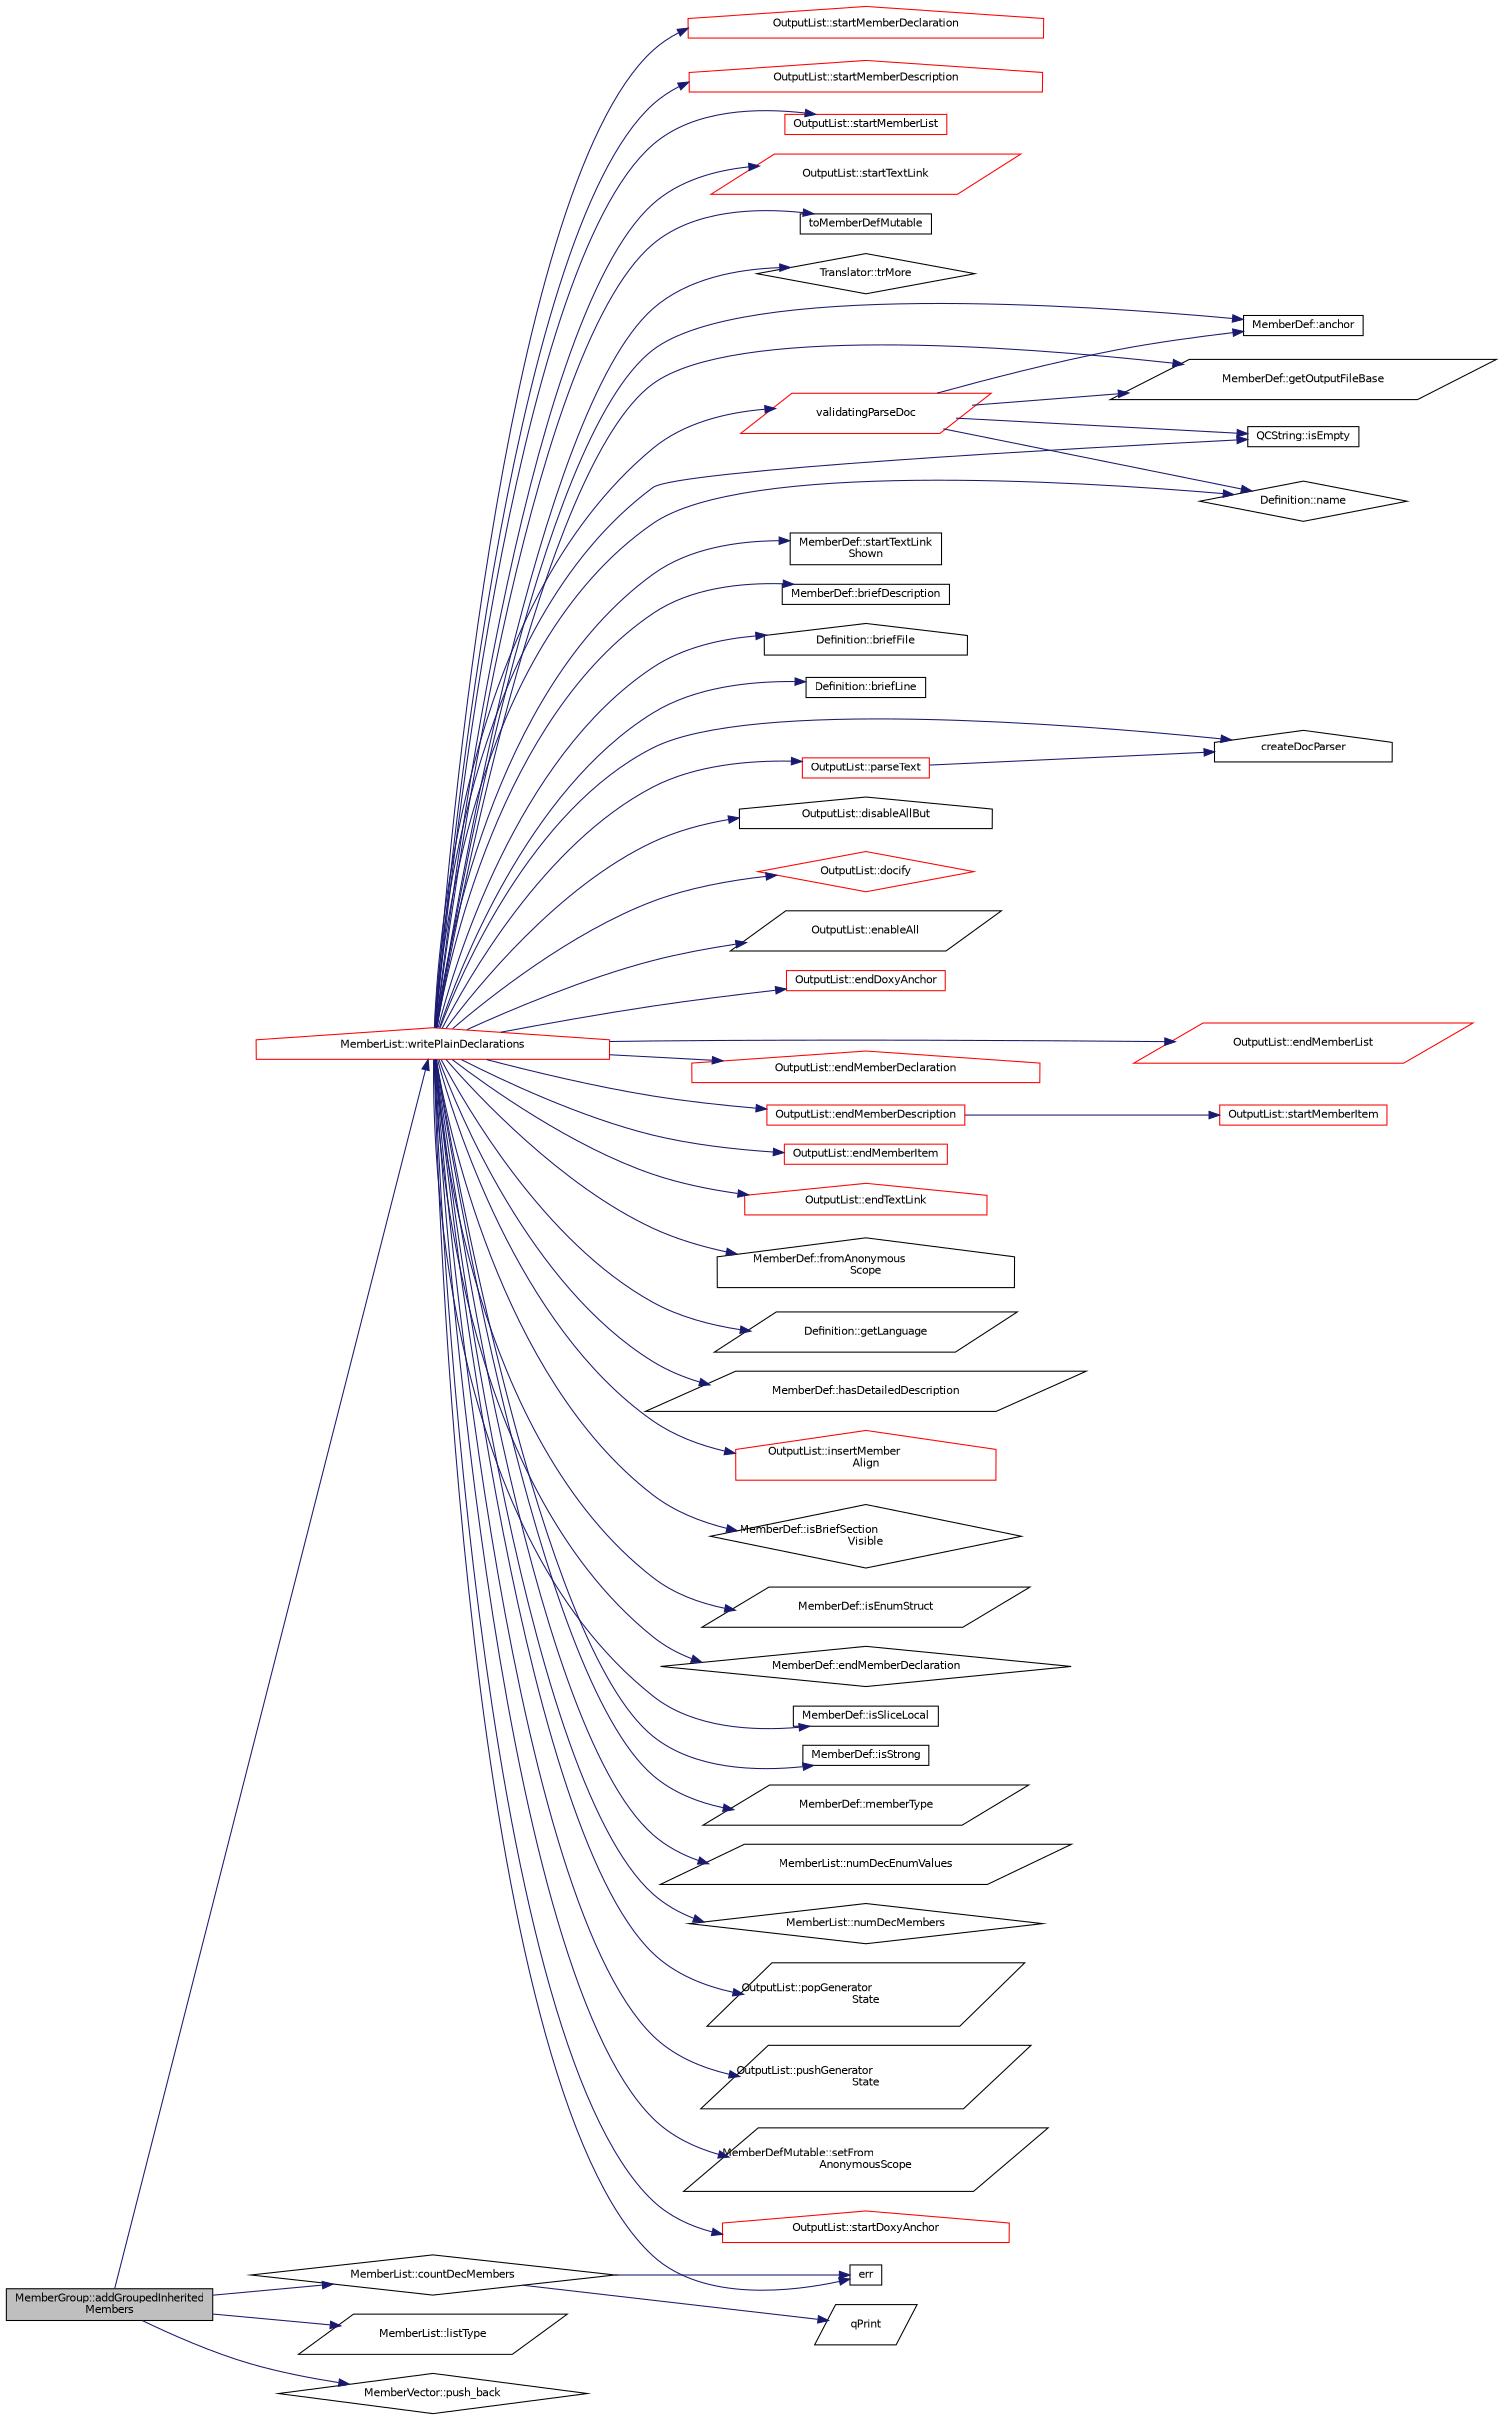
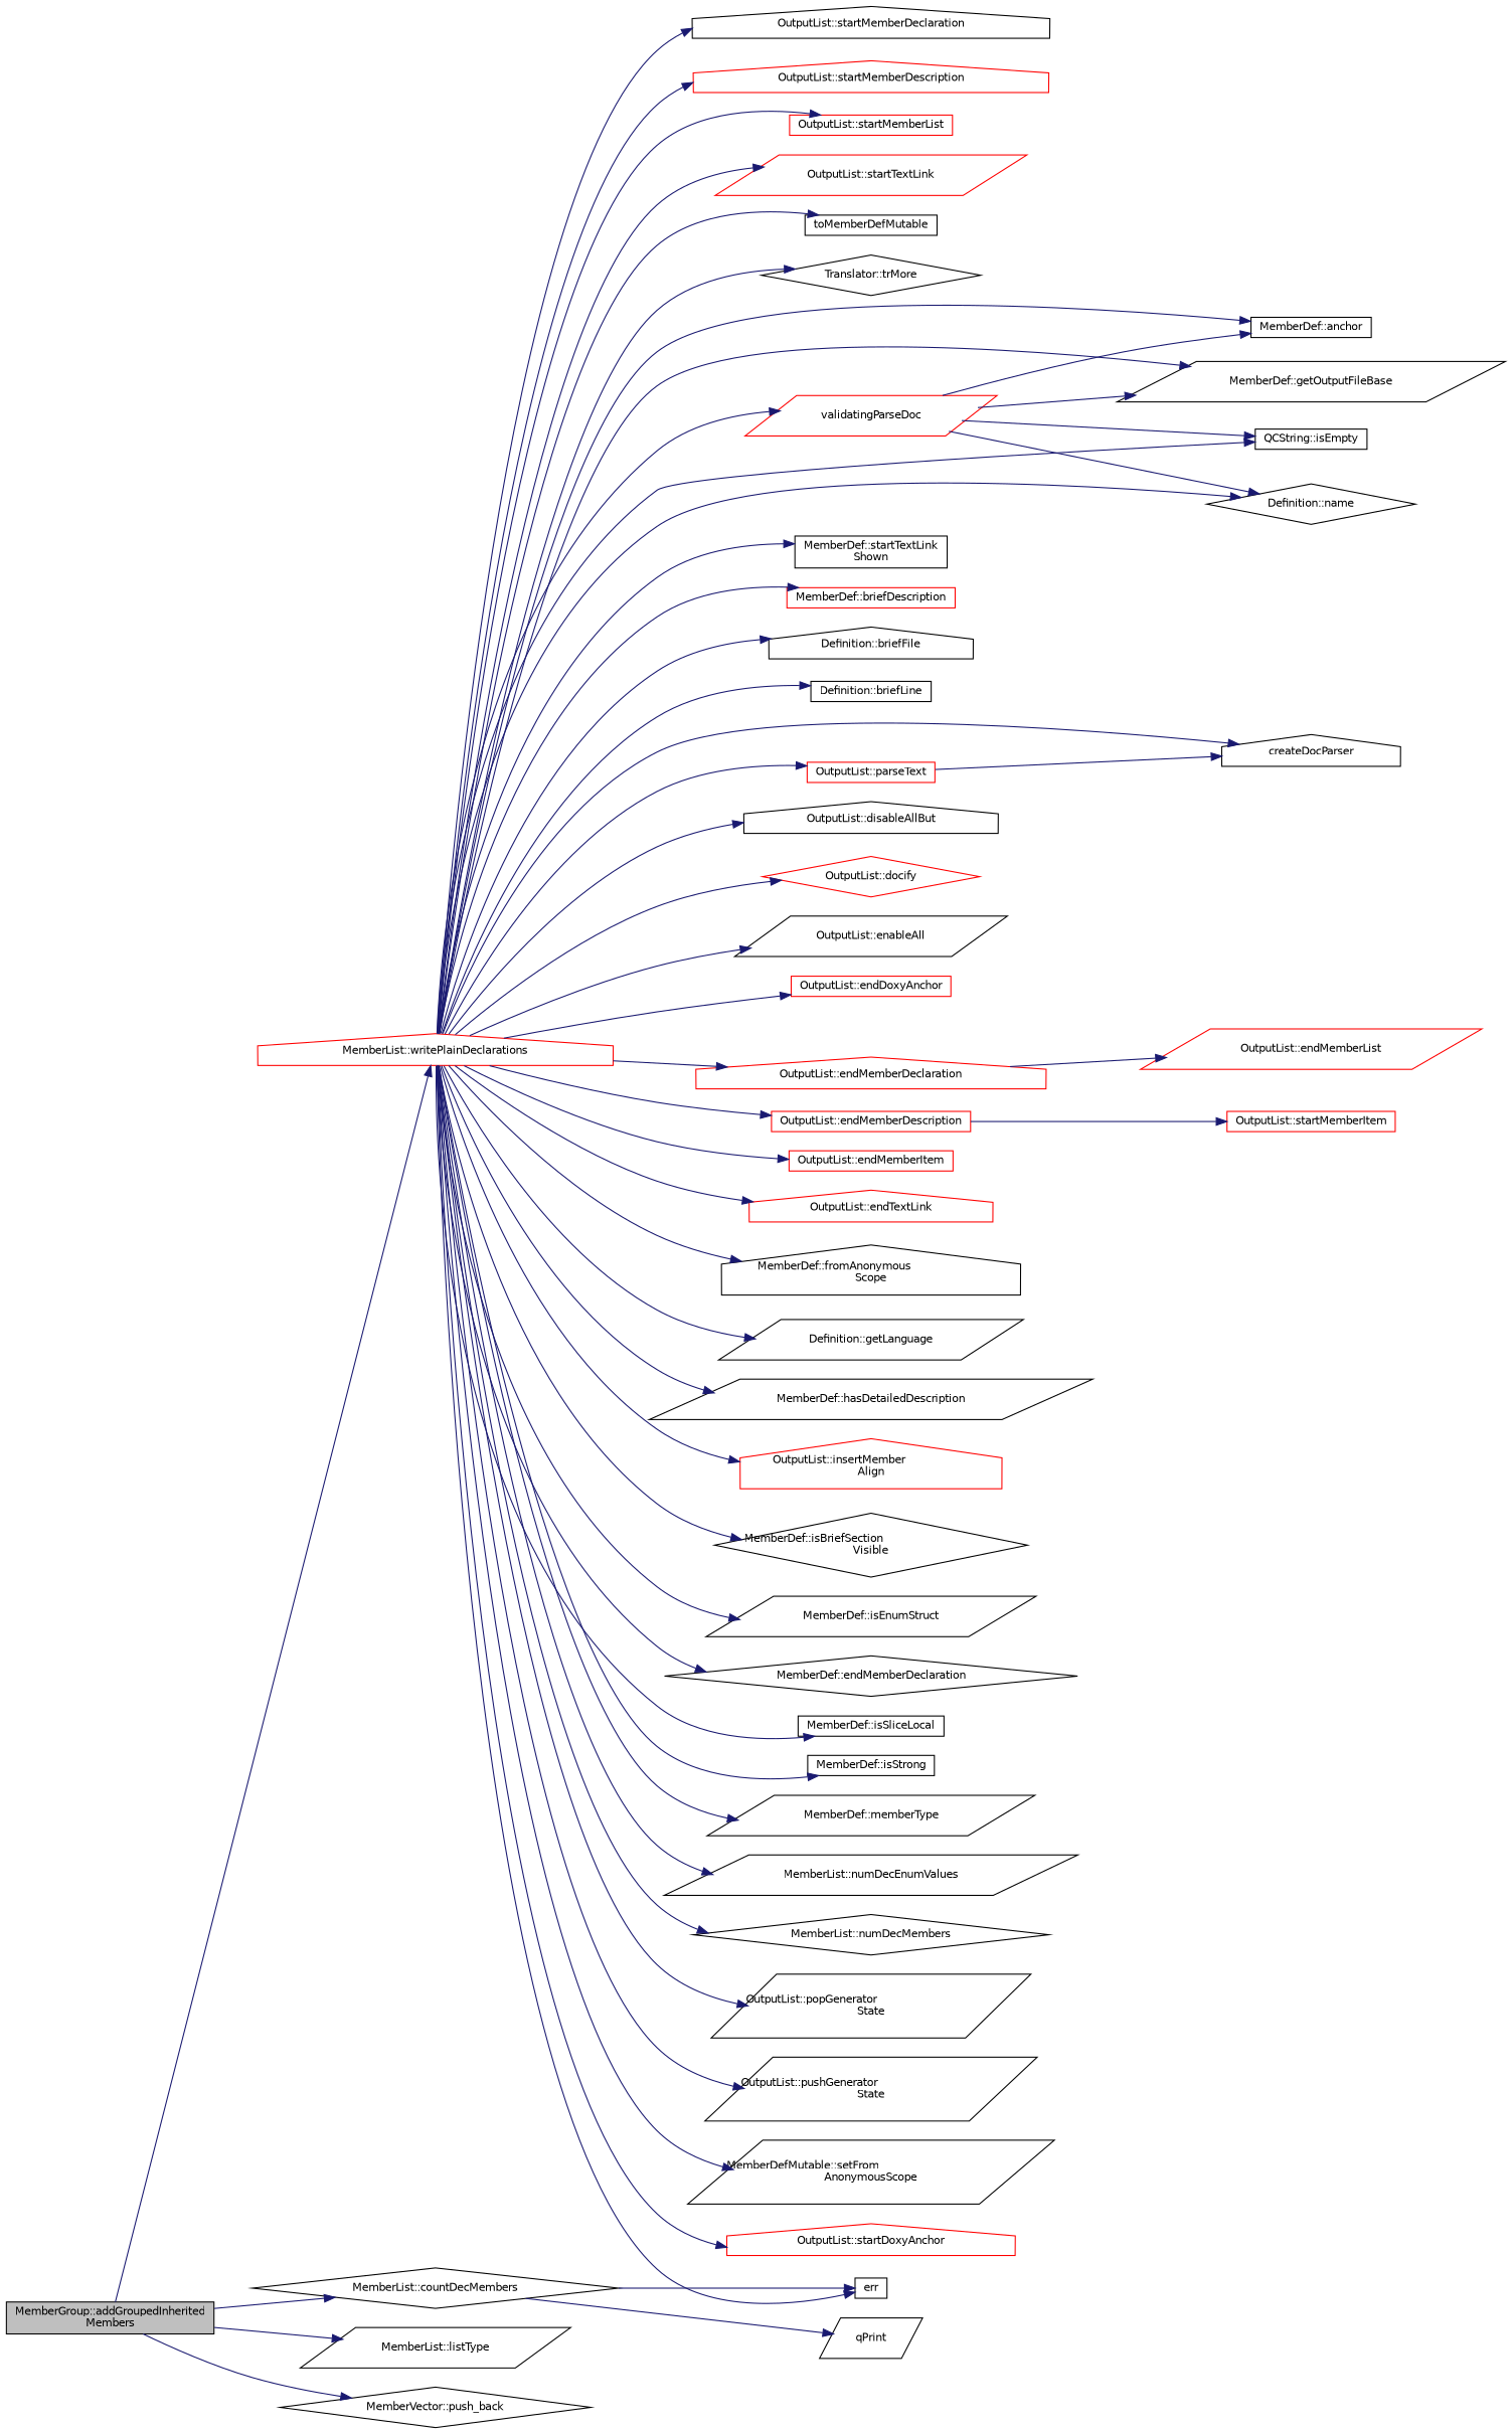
  digraph {
    rankdir=LR
    node [color=black fillcolor=white fontname=Helvetica fontsize=10 shape=box style=filled]
    edge [color=midnightblue fontname=Helvetica fontsize=10 labelfontname=Helvetica labelfontsize=10 style=solid]
    n1 [fillcolor=grey75 fontcolor=black height=0.2 label="MemberGroup::addGroupedInherited\lMembers" width=0.4]
    n2 [height=0.2 label="MemberList::countDecMembers" shape=diamond width=0.4]
    n3 [height=0.2 label="MemberList::listType" shape=parallelogram width=0.4]
    n4 [height=0.2 label="MemberVector::push_back" shape=diamond width=0.4]
    n5 [color=red height=0.2 label="MemberList::writePlainDeclarations" shape=house width=0.4]
    n6 [height=0.2 label=err width=0.4]
    n7 [height=0.2 label=qPrint shape=parallelogram width=0.4]
    n8 [height=0.2 label="MemberDef::anchor" width=0.4]
    n9 [height=0.2 label="MemberDef::startTextLink\lShown" width=0.4]
-   n10 [height=0.2 label="MemberDef::briefDescription" width=0.4]
+   n10 [color=red height=0.2 label="MemberDef::briefDescription" width=0.4]
    n11 [height=0.2 label="Definition::briefFile" shape=house width=0.4]
    n12 [height=0.2 label="Definition::briefLine" width=0.4]
    n13 [height=0.2 label=createDocParser shape=house width=0.4]
    n14 [height=0.2 label="OutputList::disableAllBut" shape=house width=0.4]
    n15 [color=red height=0.2 label="OutputList::docify" shape=diamond width=0.4]
    n16 [height=0.2 label="OutputList::enableAll" shape=parallelogram width=0.4]
    n17 [color=red height=0.2 label="OutputList::endDoxyAnchor" width=0.4]
    n18 [color=red height=0.2 label="OutputList::endMemberDeclaration" shape=house width=0.4]
    n19 [color=red height=0.2 label="OutputList::endMemberDescription" width=0.4]
    n20 [color=red height=0.2 label="OutputList::endMemberItem" width=0.4]
    n21 [color=red height=0.2 label="OutputList::endMemberList" shape=parallelogram width=0.4]
    n22 [color=red height=0.2 label="OutputList::endTextLink" shape=house width=0.4]
    n23 [height=0.2 label="MemberDef::fromAnonymous\lScope" shape=house width=0.4]
    n24 [height=0.2 label="Definition::getLanguage" shape=parallelogram width=0.4]
    n25 [height=0.2 label="MemberDef::getOutputFileBase" shape=parallelogram width=0.4]
    n26 [height=0.2 label="MemberDef::hasDetailedDescription" shape=parallelogram width=0.4]
    n27 [color=red height=0.2 label="OutputList::insertMember\lAlign" shape=house width=0.4]
    n28 [height=0.2 label="MemberDef::isBriefSection\lVisible" shape=diamond width=0.4]
    n29 [height=0.2 label="QCString::isEmpty" width=0.4]
    n30 [height=0.2 label="MemberDef::isEnumStruct" shape=parallelogram width=0.4]
    n31 [height=0.2 label="MemberDef::endMemberDeclaration" shape=diamond width=0.4]
    n32 [height=0.2 label="MemberDef::isSliceLocal" width=0.4]
    n33 [height=0.2 label="MemberDef::isStrong" width=0.4]
    n34 [height=0.2 label="MemberDef::memberType" shape=parallelogram width=0.4]
    n35 [height=0.2 label="Definition::name" shape=diamond width=0.4]
    n36 [height=0.2 label="MemberList::numDecEnumValues" shape=parallelogram width=0.4]
    n37 [height=0.2 label="MemberList::numDecMembers" shape=diamond width=0.4]
    n38 [color=red height=0.2 label="OutputList::parseText" width=0.4]
    n39 [height=0.2 label="OutputList::popGenerator\lState" shape=parallelogram width=0.4]
    n40 [height=0.2 label="OutputList::pushGenerator\lState" shape=parallelogram width=0.4]
    n41 [height=0.2 label="MemberDefMutable::setFrom\lAnonymousScope" shape=parallelogram width=0.4]
    n42 [color=red height=0.2 label="OutputList::startDoxyAnchor" shape=house width=0.4]
-   n43 [color=red height=0.2 label="OutputList::startMemberDeclaration" shape=house width=0.4]
+   n43 [height=0.2 label="OutputList::startMemberDeclaration" shape=house width=0.4]
    n44 [color=red height=0.2 label="OutputList::startMemberDescription" shape=house width=0.4]
    n45 [color=red height=0.2 label="OutputList::startMemberList" width=0.4]
    n46 [color=red height=0.2 label="OutputList::startTextLink" shape=parallelogram width=0.4]
    n47 [height=0.2 label=toMemberDefMutable width=0.4]
    n48 [height=0.2 label="Translator::trMore" shape=diamond width=0.4]
    n49 [color=red height=0.2 label=validatingParseDoc shape=parallelogram width=0.4]
    n50 [color=red height=0.2 label="OutputList::startMemberItem" width=0.4]
    n1 -> n2
    n1 -> n3
    n1 -> n4
    n1 -> n5
    n2 -> n6
    n2 -> n7
    n5 -> n6
    n5 -> n8
    n5 -> n9
    n5 -> n10
    n5 -> n11
    n5 -> n12
    n5 -> n13
    n5 -> n14
    n5 -> n15
    n5 -> n16
    n5 -> n17
    n5 -> n18
    n5 -> n19
    n5 -> n20
-   n5 -> n21
+   n18 -> n21
    n5 -> n22
    n5 -> n23
    n5 -> n24
    n5 -> n25
    n5 -> n26
    n5 -> n27
    n5 -> n28
    n5 -> n29
    n5 -> n30
    n5 -> n31
    n5 -> n32
    n5 -> n33
    n5 -> n34
    n5 -> n35
    n5 -> n36
    n5 -> n37
    n5 -> n38
    n5 -> n39
    n5 -> n40
    n5 -> n41
    n5 -> n42
    n5 -> n43
    n5 -> n44
    n5 -> n45
    n5 -> n46
    n5 -> n47
    n5 -> n48
    n5 -> n49
    n19 -> n50
    n38 -> n13
    n49 -> n8
    n49 -> n25
    n49 -> n29
    n49 -> n35
  }
